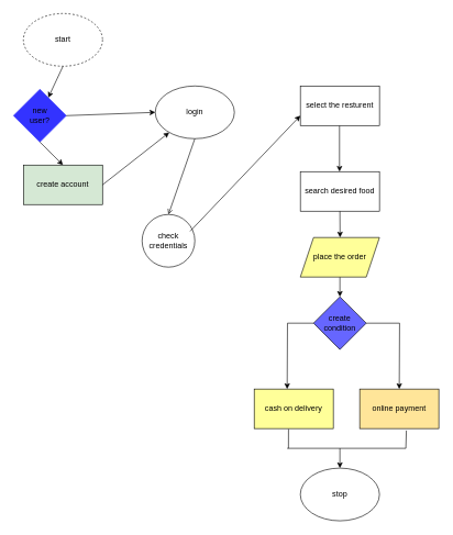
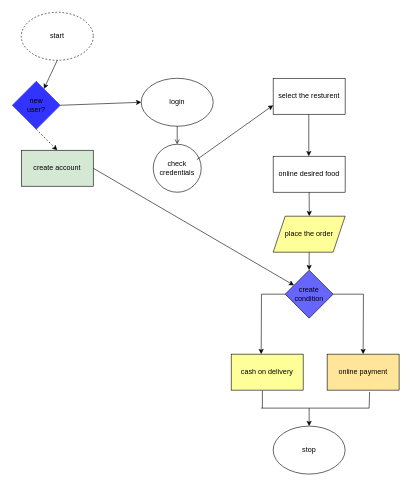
  <mxCell id="0" />
  <mxCell id="1" parent="0" />
  <mxCell id="2" value="start" style="ellipse;whiteSpace=wrap;html=1;dashed=1;" vertex="1" parent="1"><mxGeometry x="35" y="20" width="120" height="80" as="geometry" /></mxCell>
  <mxCell id="3" value="new&lt;div&gt;user?&lt;/div&gt;" style="rhombus;whiteSpace=wrap;html=1;strokeColor=#3333FF;fillColor=#3333FF;" vertex="1" parent="1"><mxGeometry x="20" y="135" width="80" height="80" as="geometry" /></mxCell>
  <mxCell id="4" value="" style="endArrow=classic;html=1;rounded=0;exitX=1;exitY=0.5;exitDx=0;exitDy=0;" edge="1" parent="1" source="3"><mxGeometry width="50" height="50" relative="1" as="geometry"><mxPoint x="275" y="160" as="sourcePoint" /><mxPoint x="235" y="170" as="targetPoint" /></mxGeometry></mxCell>
- <mxCell id="5" value="" style="endArrow=classic;html=1;rounded=0;exitX=0.5;exitY=1;exitDx=0;exitDy=0;entryX=0.5;entryY=0;entryDx=0;entryDy=0;" edge="1" parent="1" source="3" target="7"><mxGeometry width="50" height="50" relative="1" as="geometry"><mxPoint x="275" y="160" as="sourcePoint" /><mxPoint x="280" y="270" as="targetPoint" /></mxGeometry></mxCell>
+ <mxCell id="5" value="" style="endArrow=classic;html=1;rounded=0;exitX=0.5;exitY=1;exitDx=0;exitDy=0;entryX=0.5;entryY=0;entryDx=0;entryDy=0;dashed=1;" edge="1" parent="1" source="3" target="7"><mxGeometry width="50" height="50" relative="1" as="geometry"><mxPoint x="275" y="160" as="sourcePoint" /><mxPoint x="280" y="270" as="targetPoint" /></mxGeometry></mxCell>
  <mxCell id="6" value="" style="endArrow=classic;html=1;rounded=0;exitX=0.5;exitY=1;exitDx=0;exitDy=0;" edge="1" parent="1" source="2" target="3"><mxGeometry width="50" height="50" relative="1" as="geometry"><mxPoint x="275" y="160" as="sourcePoint" /><mxPoint x="325" y="110" as="targetPoint" /></mxGeometry></mxCell>
  <mxCell id="7" value="create account" style="rounded=0;whiteSpace=wrap;html=1;fillColor=#d5e8d4;" vertex="1" parent="1"><mxGeometry x="35" y="250" width="120" height="60" as="geometry" /></mxCell>
  <mxCell id="8" value="login" style="ellipse;whiteSpace=wrap;html=1;" vertex="1" parent="1"><mxGeometry x="235" y="130" width="120" height="80" as="geometry" /></mxCell>
- <mxCell id="9" value="check credentials" style="ellipse;whiteSpace=wrap;html=1;aspect=fixed;" vertex="1" parent="1"><mxGeometry x="215" y="325" width="80" height="80" as="geometry" /></mxCell>
+ <mxCell id="9" value="check credentials" style="ellipse;whiteSpace=wrap;html=1;aspect=fixed;" vertex="1" parent="1"><mxGeometry x="255" y="240" width="80" height="80" as="geometry" /></mxCell>
  <mxCell id="10" value="" style="endArrow=classic;html=1;rounded=0;exitX=0.911;exitY=0.319;exitDx=0;exitDy=0;exitPerimeter=0;entryX=0;entryY=0.75;entryDx=0;entryDy=0;" edge="1" parent="1" source="9"><mxGeometry width="50" height="50" relative="1" as="geometry"><mxPoint x="275" y="240" as="sourcePoint" /><mxPoint x="455" y="175" as="targetPoint" /></mxGeometry></mxCell>
  <mxCell id="11" value="" style="endArrow=open;html=1;rounded=0;entryX=0.5;entryY=0;entryDx=0;entryDy=0;exitX=0.5;exitY=1;exitDx=0;exitDy=0;" edge="1" parent="1" source="8" target="9"><mxGeometry width="50" height="50" relative="1" as="geometry"><mxPoint x="275" y="240" as="sourcePoint" /><mxPoint x="325" y="190" as="targetPoint" /></mxGeometry></mxCell>
- <mxCell id="12" value="" style="endArrow=classic;html=1;rounded=0;exitX=1;exitY=0.5;exitDx=0;exitDy=0;" edge="1" parent="1" source="7" target="8"><mxGeometry width="50" height="50" relative="1" as="geometry"><mxPoint x="275" y="240" as="sourcePoint" /><mxPoint x="325" y="190" as="targetPoint" /></mxGeometry></mxCell>
+ <mxCell id="12" value="" style="endArrow=classic;html=1;rounded=0;exitX=1;exitY=0.5;exitDx=0;exitDy=0;" edge="1" parent="1" source="7" target="19"><mxGeometry width="50" height="50" relative="1" as="geometry"><mxPoint x="275" y="240" as="sourcePoint" /><mxPoint x="325" y="190" as="targetPoint" /></mxGeometry></mxCell>
  <mxCell id="13" value="" style="endArrow=classic;html=1;rounded=0;" edge="1" parent="1"><mxGeometry width="50" height="50" relative="1" as="geometry"><mxPoint x="514.41" y="190" as="sourcePoint" /><mxPoint x="514.41" y="260" as="targetPoint" /></mxGeometry></mxCell>
  <mxCell id="14" value="select the resturent" style="rounded=0;whiteSpace=wrap;html=1;" vertex="1" parent="1"><mxGeometry x="455" y="130" width="120" height="60" as="geometry" /></mxCell>
- <mxCell id="15" value="search desired food" style="rounded=0;whiteSpace=wrap;html=1;" vertex="1" parent="1"><mxGeometry x="455" y="260" width="120" height="60" as="geometry" /></mxCell>
+ <mxCell id="15" value="online desired food" style="rounded=0;whiteSpace=wrap;html=1;" vertex="1" parent="1"><mxGeometry x="455" y="260" width="120" height="60" as="geometry" /></mxCell>
  <mxCell id="16" value="" style="endArrow=classic;html=1;rounded=0;exitX=0.5;exitY=1;exitDx=0;exitDy=0;entryX=0.502;entryY=0.165;entryDx=0;entryDy=0;entryPerimeter=0;" edge="1" parent="1" source="15"><mxGeometry width="50" height="50" relative="1" as="geometry"><mxPoint x="315" y="420" as="sourcePoint" /><mxPoint x="515.24" y="359.9" as="targetPoint" /><Array as="points" /></mxGeometry></mxCell>
  <mxCell id="17" style="edgeStyle=orthogonalEdgeStyle;rounded=0;orthogonalLoop=1;jettySize=auto;html=1;exitX=0;exitY=0.5;exitDx=0;exitDy=0;" edge="1" parent="1" source="19"><mxGeometry relative="1" as="geometry"><mxPoint x="435" y="590" as="targetPoint" /></mxGeometry></mxCell>
  <mxCell id="18" style="edgeStyle=orthogonalEdgeStyle;rounded=0;orthogonalLoop=1;jettySize=auto;html=1;exitX=1;exitY=0.5;exitDx=0;exitDy=0;" edge="1" parent="1" source="19"><mxGeometry relative="1" as="geometry"><mxPoint x="605" y="590" as="targetPoint" /></mxGeometry></mxCell>
  <mxCell id="19" value="create condition" style="rhombus;whiteSpace=wrap;html=1;fillColor=#6666FF;" vertex="1" parent="1"><mxGeometry x="475" y="450" width="80" height="80" as="geometry" /></mxCell>
  <mxCell id="20" value="cash on delivery" style="rounded=0;whiteSpace=wrap;html=1;fillColor=#FFFF99;" vertex="1" parent="1"><mxGeometry x="385" y="590" width="120" height="60" as="geometry" /></mxCell>
  <mxCell id="21" value="online payment" style="rounded=0;whiteSpace=wrap;html=1;fillColor=#FFE599;" vertex="1" parent="1"><mxGeometry x="545" y="590" width="120" height="60" as="geometry" /></mxCell>
  <mxCell id="22" value="" style="endArrow=classic;html=1;rounded=0;exitX=0.5;exitY=1;exitDx=0;exitDy=0;" edge="1" parent="1" target="19"><mxGeometry width="50" height="50" relative="1" as="geometry"><mxPoint x="515" y="410" as="sourcePoint" /><mxPoint x="365" y="440" as="targetPoint" /></mxGeometry></mxCell>
  <mxCell id="23" value="" style="endArrow=none;html=1;rounded=0;exitX=0.434;exitY=1.013;exitDx=0;exitDy=0;exitPerimeter=0;" edge="1" parent="1" source="20"><mxGeometry width="50" height="50" relative="1" as="geometry"><mxPoint x="455" y="690" as="sourcePoint" /><mxPoint x="437" y="680" as="targetPoint" /></mxGeometry></mxCell>
  <mxCell id="24" value="" style="endArrow=none;html=1;rounded=0;" edge="1" parent="1"><mxGeometry width="50" height="50" relative="1" as="geometry"><mxPoint x="435" y="680" as="sourcePoint" /><mxPoint x="615" y="680" as="targetPoint" /></mxGeometry></mxCell>
  <mxCell id="25" value="" style="endArrow=none;html=1;rounded=0;entryX=0.59;entryY=1.049;entryDx=0;entryDy=0;entryPerimeter=0;" edge="1" parent="1" target="21"><mxGeometry width="50" height="50" relative="1" as="geometry"><mxPoint x="615" y="680" as="sourcePoint" /><mxPoint x="365" y="520" as="targetPoint" /></mxGeometry></mxCell>
  <mxCell id="26" value="" style="endArrow=classic;html=1;rounded=0;" edge="1" parent="1"><mxGeometry width="50" height="50" relative="1" as="geometry"><mxPoint x="515" y="680" as="sourcePoint" /><mxPoint x="515" y="710" as="targetPoint" /></mxGeometry></mxCell>
  <mxCell id="27" value="stop" style="ellipse;whiteSpace=wrap;html=1;" vertex="1" parent="1"><mxGeometry x="455" y="710" width="120" height="80" as="geometry" /></mxCell>
  <mxCell id="28" value="place the order" style="shape=parallelogram;perimeter=parallelogramPerimeter;whiteSpace=wrap;html=1;fixedSize=1;fillColor=#FFFF99;" vertex="1" parent="1"><mxGeometry x="455" y="360" width="120" height="60" as="geometry" /></mxCell>
